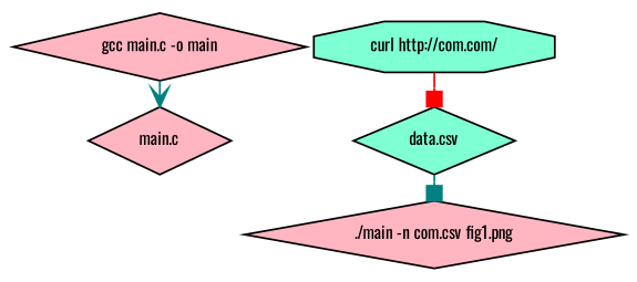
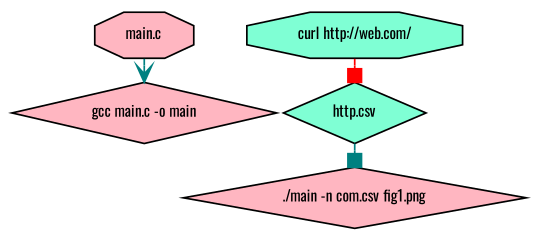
  strict digraph {
    fontname=Oswald
    nodesep=0.05
    ranksep=0.2
    node [fillcolor=lightpink fontname=Oswald fontsize=9 shape=diamond style=filled]
    edge [arrowhead=box color=teal fontname=Oswald]
-   n1 [height=0.1 label="main.c" width=0.1]
+   n1 [height=0.1 label="main.c" shape=octagon width=0.1]
    n2 [height=0.1 label="gcc main.c -o main" width=0.1]
    n3 [height=0.1 label="./main -n com.csv fig1.png" width=0.1]
-   n4 [fillcolor=aquamarine height=0.1 label="data.csv" width=0.1]
-   n5 [fillcolor=aquamarine height=0.1 label="curl http://com.com/" shape=octagon width=0.1]
-   n2 -> n1 [arrowhead=vee]
+   n4 [fillcolor=aquamarine height=0.1 label="http.csv" width=0.1]
+   n5 [fillcolor=aquamarine height=0.1 label="curl http://web.com/" shape=octagon width=0.1]
+   n1 -> n2 [arrowhead=vee]
    n4 -> n3
    n5 -> n4 [color=red]
  }
